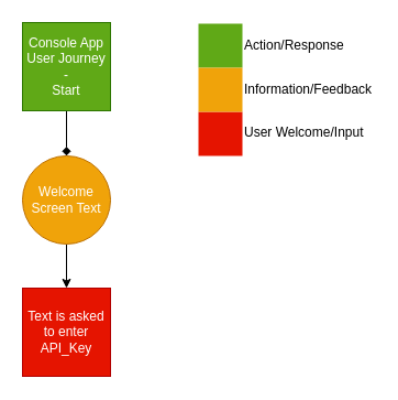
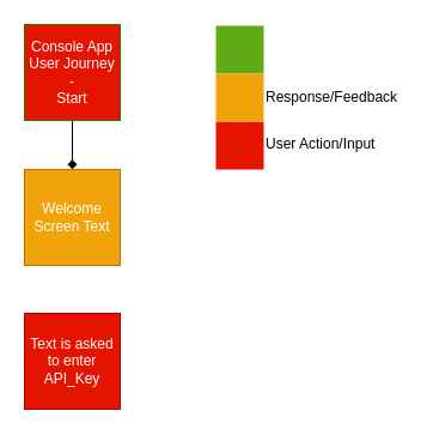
  <mxCell id="0" />
  <mxCell id="1" parent="0" />
  <mxCell id="2" style="edgeStyle=orthogonalEdgeStyle;rounded=0;orthogonalLoop=1;jettySize=auto;html=1;exitX=0.5;exitY=1;exitDx=0;exitDy=0;entryX=0.5;entryY=0;entryDx=0;entryDy=0;endArrow=diamond;" parent="1" source="3" target="6" edge="1"><mxGeometry relative="1" as="geometry" /></mxCell>
- <mxCell id="3" value="Console App User Journey - &lt;br&gt;Start" style="whiteSpace=wrap;html=1;aspect=fixed;fillColor=#60a917;strokeColor=#2D7600;fontColor=#ffffff;" parent="1" vertex="1"><mxGeometry x="20" y="20" width="80" height="80" as="geometry" /></mxCell>
+ <mxCell id="3" value="Console App User Journey - &lt;br&gt;Start" style="whiteSpace=wrap;html=1;aspect=fixed;fillColor=#e51400;strokeColor=#2D7600;fontColor=#ffffff;" parent="1" vertex="1"><mxGeometry x="20" y="20" width="80" height="80" as="geometry" /></mxCell>
  <mxCell id="4" value="Text is asked to enter API_Key" style="whiteSpace=wrap;html=1;aspect=fixed;fillColor=#e51400;strokeColor=#B20000;fontColor=#ffffff;" parent="1" vertex="1"><mxGeometry x="20" y="261" width="80" height="80" as="geometry" /></mxCell>
- <mxCell id="5" style="edgeStyle=orthogonalEdgeStyle;rounded=0;orthogonalLoop=1;jettySize=auto;html=1;exitX=0.5;exitY=1;exitDx=0;exitDy=0;entryX=0.5;entryY=0;entryDx=0;entryDy=0;" parent="1" source="6" target="4" edge="1"><mxGeometry relative="1" as="geometry" /></mxCell>
- <mxCell id="6" value="Welcome Screen Text" style="ellipse;whiteSpace=wrap;html=1;aspect=fixed;fillColor=#f0a30a;strokeColor=#BD7000;fontColor=#ffffff;" parent="1" vertex="1"><mxGeometry x="20" y="141" width="80" height="80" as="geometry" /></mxCell>
+ <mxCell id="6" value="Welcome Screen Text" style="whiteSpace=wrap;html=1;aspect=fixed;fillColor=#f0a30a;strokeColor=#BD7000;fontColor=#ffffff;" parent="1" vertex="1"><mxGeometry x="20" y="141" width="80" height="80" as="geometry" /></mxCell>
  <mxCell id="7" value="" style="group" parent="1" vertex="1" connectable="0"><mxGeometry x="180" y="21" width="160" height="120" as="geometry" /></mxCell>
  <mxCell id="8" value="" style="whiteSpace=wrap;html=1;aspect=fixed;fillColor=#60a917;fontColor=#ffffff;strokeColor=none;" parent="7" vertex="1"><mxGeometry width="40" height="40" as="geometry" /></mxCell>
  <mxCell id="9" value="" style="whiteSpace=wrap;html=1;aspect=fixed;fillColor=#e51400;fontColor=#ffffff;strokeColor=none;" parent="7" vertex="1"><mxGeometry y="80" width="40" height="40" as="geometry" /></mxCell>
  <mxCell id="10" value="" style="whiteSpace=wrap;html=1;aspect=fixed;fillColor=#f0a30a;fontColor=#ffffff;strokeColor=none;" parent="7" vertex="1"><mxGeometry y="40" width="40" height="40" as="geometry" /></mxCell>
- <mxCell id="11" value="Action/Response" style="text;html=1;strokeColor=none;fillColor=none;align=left;verticalAlign=middle;whiteSpace=wrap;rounded=0;" parent="7" vertex="1"><mxGeometry x="40" width="120" height="40" as="geometry" /></mxCell>
- <mxCell id="12" value="Information/Feedback" style="text;html=1;strokeColor=none;fillColor=none;align=left;verticalAlign=middle;whiteSpace=wrap;rounded=0;" parent="7" vertex="1"><mxGeometry x="40" y="40" width="120" height="40" as="geometry" /></mxCell>
- <mxCell id="13" value="User Welcome/Input" style="text;html=1;strokeColor=none;fillColor=none;align=left;verticalAlign=middle;whiteSpace=wrap;rounded=0;" parent="7" vertex="1"><mxGeometry x="40" y="79" width="120" height="40" as="geometry" /></mxCell>
+ <mxCell id="12" value="Response/Feedback" style="text;html=1;strokeColor=none;fillColor=none;align=left;verticalAlign=middle;whiteSpace=wrap;rounded=0;" parent="7" vertex="1"><mxGeometry x="40" y="40" width="120" height="40" as="geometry" /></mxCell>
+ <mxCell id="13" value="User Action/Input" style="text;html=1;strokeColor=none;fillColor=none;align=left;verticalAlign=middle;whiteSpace=wrap;rounded=0;" parent="7" vertex="1"><mxGeometry x="40" y="79" width="120" height="40" as="geometry" /></mxCell>
